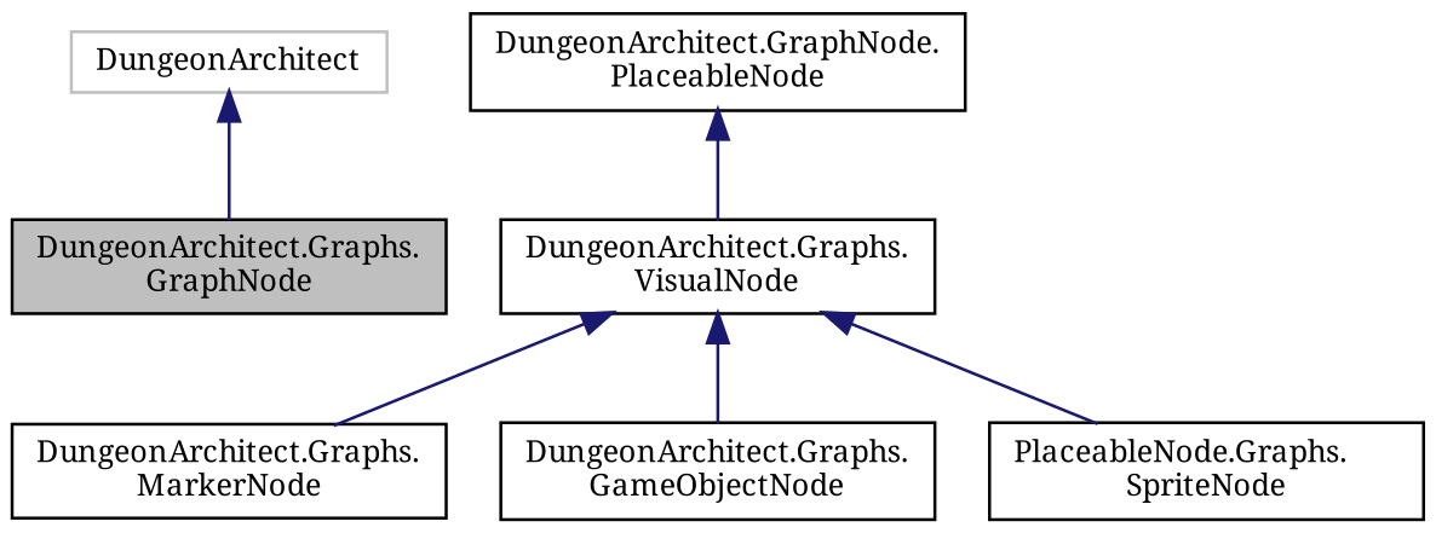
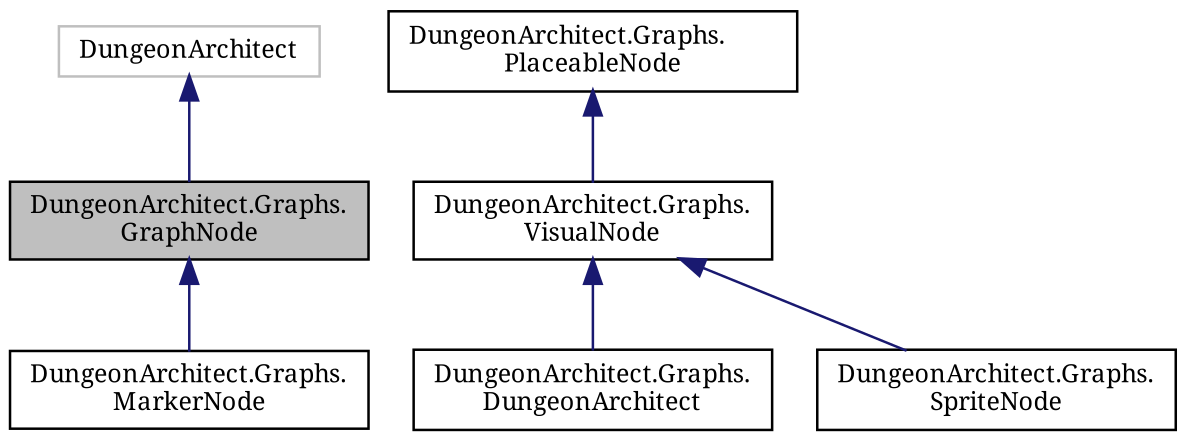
  digraph {
    fontname="Noto Serif"
    node [color=black fillcolor=white fontname="Noto Serif" fontsize=10 shape=record style=filled]
    edge [color=midnightblue dir=back fontname="Noto Serif" fontsize=10 labelfontname=Helvetica labelfontsize=10 style=solid]
    n1 [fillcolor=grey75 fontcolor=black height=0.2 label="DungeonArchitect.Graphs.\lGraphNode" width=0.4]
    n2 [height=0.2 label="DungeonArchitect.Graphs.\lMarkerNode" width=0.4]
-   n3 [height=0.2 label="DungeonArchitect.GraphNode.\lPlaceableNode" width=0.4]
+   n3 [height=0.2 label="DungeonArchitect.Graphs.\lPlaceableNode" width=0.4]
    n4 [height=0.2 label="DungeonArchitect.Graphs.\lVisualNode" width=0.4]
    n5 [color=grey75 height=0.2 label=DungeonArchitect width=0.4]
-   n6 [height=0.2 label="DungeonArchitect.Graphs.\lGameObjectNode" width=0.4]
-   n7 [height=0.2 label="PlaceableNode.Graphs.\lSpriteNode" width=0.4]
-   n4 -> n2
+   n6 [height=0.2 label="DungeonArchitect.Graphs.\lDungeonArchitect" width=0.4]
+   n7 [height=0.2 label="DungeonArchitect.Graphs.\lSpriteNode" width=0.4]
+   n1 -> n2
    n3 -> n4
    n4 -> n6
    n4 -> n7
    n5 -> n1
  }
